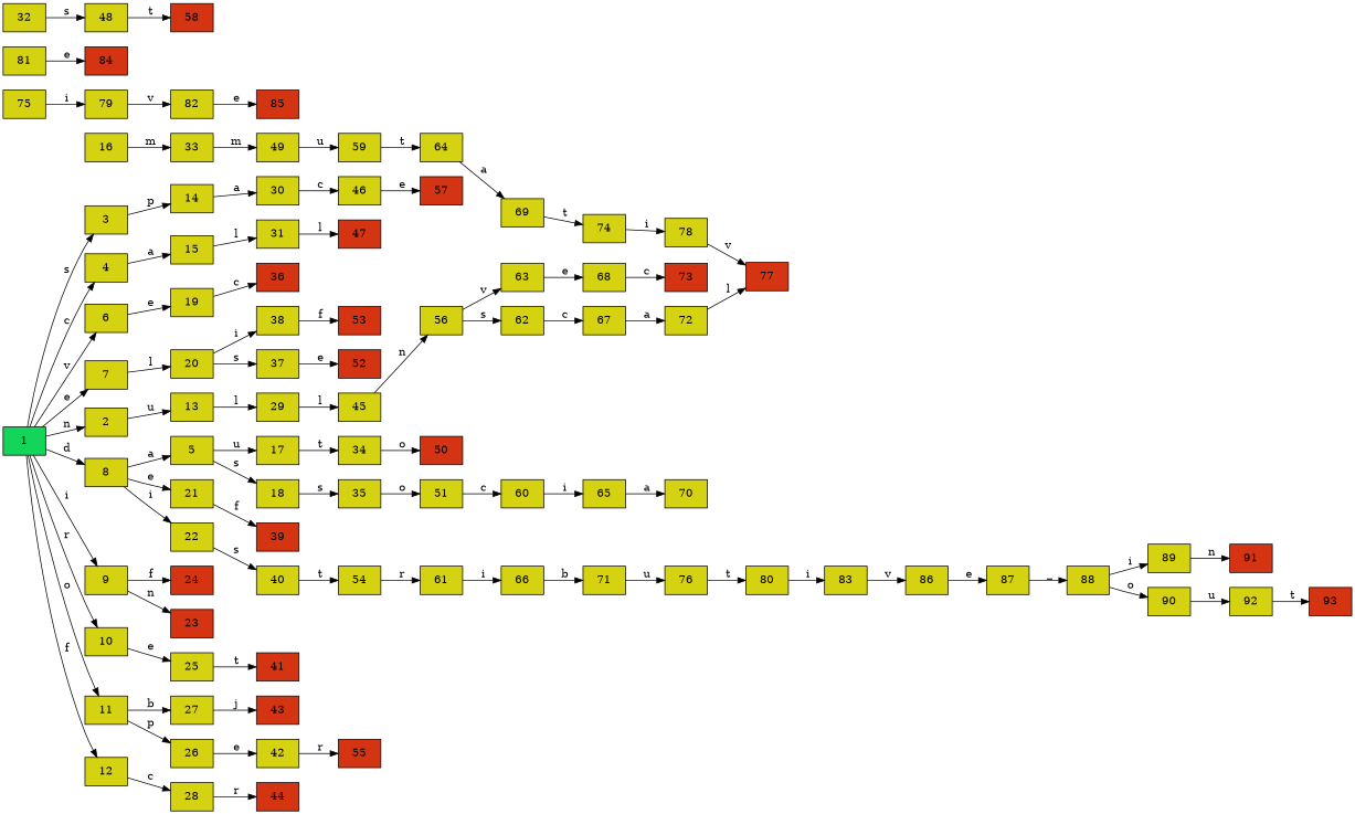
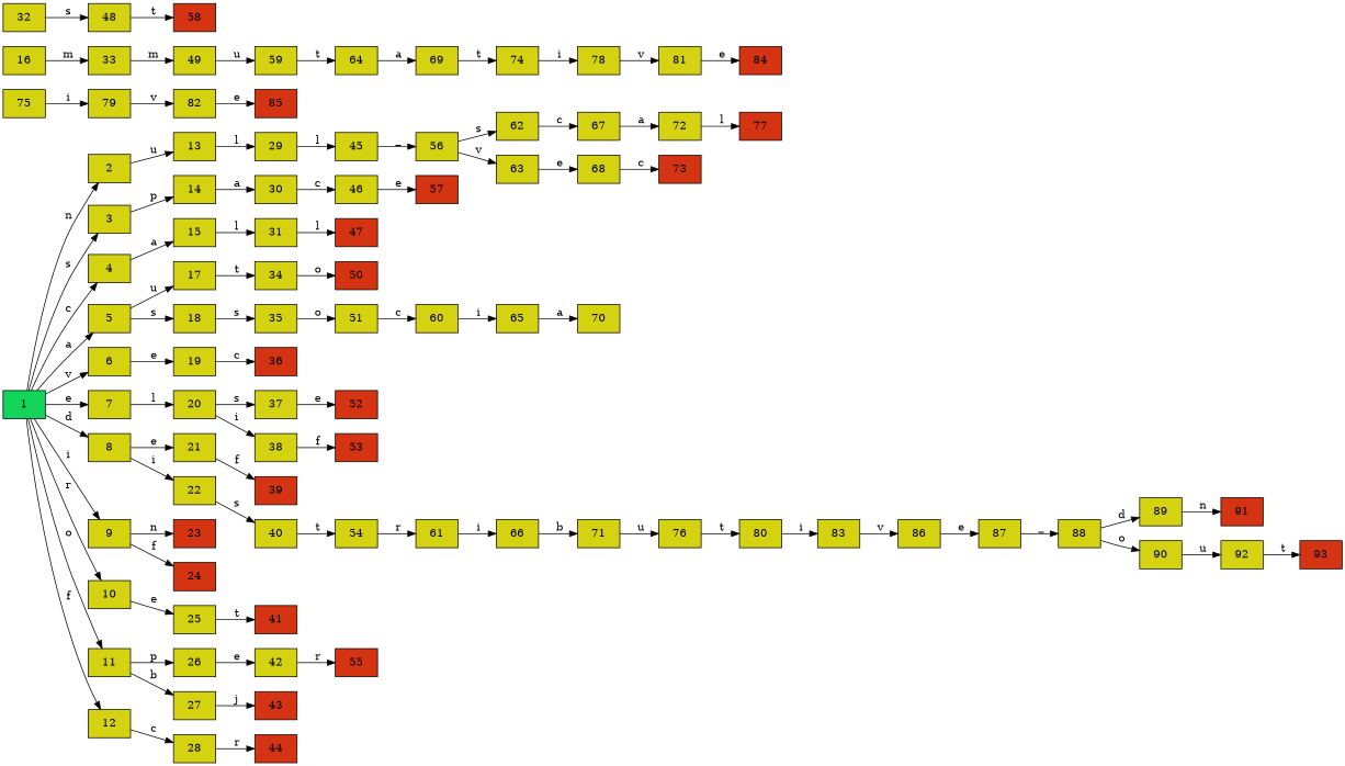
  digraph {
    rankdir=LR
    node [fillcolor="#d5d212" shape=record style=filled]
    n1 [fillcolor="#12d559" label="{1}"]
    n2 [label="{2}"]
    n3 [label="{3}"]
    n4 [label="{4}"]
    n5 [label="{5}"]
    n6 [label="{6}"]
    n7 [label="{7}"]
    n8 [label="{8}"]
    n9 [label="{9}"]
    n10 [label="{10}"]
    n11 [label="{11}"]
    n12 [label="{12}"]
    n13 [label="{13}"]
    n14 [label="{14}"]
    n15 [label="{15}"]
    n16 [label="{17}"]
    n17 [label="{18}"]
    n18 [label="{19}"]
    n19 [label="{20}"]
    n20 [label="{21}"]
    n21 [label="{22}"]
    n22 [fillcolor="#d53412" label="{23}"]
    n23 [fillcolor="#d53412" label="{24}"]
    n24 [label="{25}"]
    n25 [label="{26}"]
    n26 [label="{27}"]
    n27 [label="{28}"]
    n28 [fillcolor="#d53412" label="{77}"]
    n29 [fillcolor="#d53412" label="{73}"]
    n30 [fillcolor="#d53412" label="{57}"]
    n31 [fillcolor="#d53412" label="{93}"]
    n32 [fillcolor="#d53412" label="{91}"]
    n33 [fillcolor="#d53412" label="{85}"]
    n34 [fillcolor="#d53412" label="{84}"]
    n35 [fillcolor="#d53412" label="{55}"]
    n36 [fillcolor="#d53412" label="{43}"]
    n37 [fillcolor="#d53412" label="{36}"]
    n38 [fillcolor="#d53412" label="{58}"]
    n39 [fillcolor="#d53412" label="{50}"]
    n40 [fillcolor="#d53412" label="{47}"]
    n41 [fillcolor="#d53412" label="{41}"]
    n42 [fillcolor="#d53412" label="{39}"]
    n43 [fillcolor="#d53412" label="{44}"]
    n44 [fillcolor="#d53412" label="{53}"]
    n45 [fillcolor="#d53412" label="{52}"]
    n46 [label="{29}"]
    n47 [label="{30}"]
    n48 [label="{31}"]
    n49 [label="{16}"]
    n50 [label="{33}"]
    n51 [label="{34}"]
    n52 [label="{35}"]
    n53 [label="{37}"]
    n54 [label="{38}"]
    n55 [label="{40}"]
    n56 [label="{42}"]
    n57 [label="{45}"]
    n58 [label="{46}"]
    n59 [label="{32}"]
    n60 [label="{48}"]
    n61 [label="{49}"]
    n62 [label="{51}"]
    n63 [label="{54}"]
    n64 [label="{56}"]
    n65 [label="{59}"]
    n66 [label="{60}"]
    n67 [label="{61}"]
    n68 [label="{62}"]
    n69 [label="{63}"]
    n70 [label="{64}"]
    n71 [label="{65}"]
    n72 [label="{66}"]
    n73 [label="{67}"]
    n74 [label="{68}"]
    n75 [label="{69}"]
    n76 [label="{70}"]
    n77 [label="{71}"]
    n78 [label="{72}"]
    n79 [label="{74}"]
    n80 [label="{76}"]
    n81 [label="{78}"]
    n82 [label="{75}"]
    n83 [label="{79}"]
    n84 [label="{80}"]
    n85 [label="{81}"]
    n86 [label="{82}"]
    n87 [label="{83}"]
    n88 [label="{86}"]
    n89 [label="{87}"]
    n90 [label="{88}"]
    n91 [label="{89}"]
    n92 [label="{90}"]
    n93 [label="{92}"]
    n1 -> n2 [label=" n"]
    n1 -> n3 [label=" s"]
    n1 -> n4 [label=" c"]
-   n8 -> n5 [label=" a"]
+   n1 -> n5 [label=" a"]
    n1 -> n6 [label=" v"]
    n1 -> n7 [label=" e"]
    n1 -> n8 [label=" d"]
    n1 -> n9 [label=" i"]
    n1 -> n10 [label=" r"]
    n1 -> n11 [label=" o"]
    n1 -> n12 [label=" f"]
    n2 -> n13 [label=" u"]
    n3 -> n14 [label=" p"]
    n4 -> n15 [label=" a"]
    n5 -> n16 [label=" u"]
    n5 -> n17 [label=" s"]
    n6 -> n18 [label=" e"]
    n7 -> n19 [label=" l"]
    n8 -> n20 [label=" e"]
    n8 -> n21 [label=" i"]
    n9 -> n22 [label=" n"]
    n9 -> n23 [label=" f"]
    n10 -> n24 [label=" e"]
    n11 -> n25 [label=" p"]
    n11 -> n26 [label=" b"]
    n12 -> n27 [label=" c"]
    n13 -> n46 [label=" l"]
    n14 -> n47 [label=" a"]
    n15 -> n48 [label=" l"]
    n16 -> n51 [label=" t"]
    n17 -> n52 [label=" s"]
    n18 -> n37 [label=" c"]
    n19 -> n53 [label=" s"]
    n19 -> n54 [label=" i"]
    n20 -> n42 [label=" f"]
    n21 -> n55 [label=" s"]
    n24 -> n41 [label=" t"]
    n25 -> n56 [label=" e"]
    n26 -> n36 [label=" j"]
    n27 -> n43 [label=" r"]
    n46 -> n57 [label=" l"]
    n47 -> n58 [label=" c"]
    n48 -> n40 [label=" l"]
    n49 -> n50 [label=" m"]
    n50 -> n61 [label=" m"]
    n51 -> n39 [label=" o"]
    n52 -> n62 [label=" o"]
    n53 -> n45 [label=" e"]
    n54 -> n44 [label=" f"]
    n55 -> n63 [label=" t"]
    n56 -> n35 [label=" r"]
-   n57 -> n64 [label=" n"]
+   n57 -> n64 [label=" _"]
    n58 -> n30 [label=" e"]
    n59 -> n60 [label=" s"]
    n60 -> n38 [label=" t"]
    n61 -> n65 [label=" u"]
    n62 -> n66 [label=" c"]
    n63 -> n67 [label=" r"]
    n64 -> n68 [label=" s"]
    n64 -> n69 [label=" v"]
    n65 -> n70 [label=" t"]
    n66 -> n71 [label=" i"]
    n67 -> n72 [label=" i"]
    n68 -> n73 [label=" c"]
    n69 -> n74 [label=" e"]
    n70 -> n75 [label=" a"]
    n71 -> n76 [label=" a"]
    n72 -> n77 [label=" b"]
    n73 -> n78 [label=" a"]
    n74 -> n29 [label=" c"]
    n75 -> n79 [label=" t"]
    n77 -> n80 [label=" u"]
    n78 -> n28 [label=" l"]
    n79 -> n81 [label=" i"]
    n80 -> n84 [label=" t"]
-   n81 -> n28 [label=" v"]
+   n81 -> n85 [label=" v"]
    n82 -> n83 [label=" i"]
    n83 -> n86 [label=" v"]
    n84 -> n87 [label=" i"]
    n85 -> n34 [label=" e"]
    n86 -> n33 [label=" e"]
    n87 -> n88 [label=" v"]
    n88 -> n89 [label=" e"]
    n89 -> n90 [label=" _"]
-   n90 -> n91 [label=" i"]
+   n90 -> n91 [label=" d"]
    n90 -> n92 [label=" o"]
    n91 -> n32 [label=" n"]
    n92 -> n93 [label=" u"]
    n93 -> n31 [label=" t"]
  }
